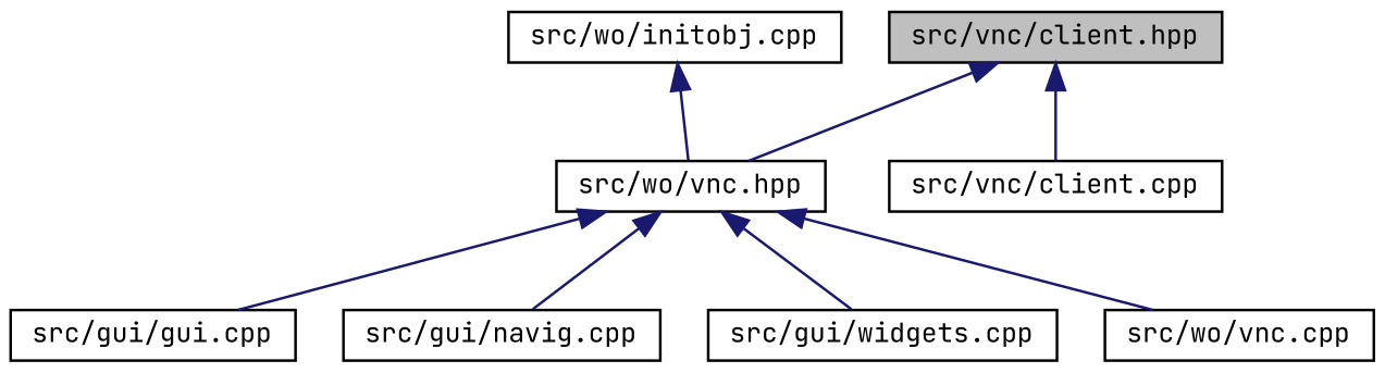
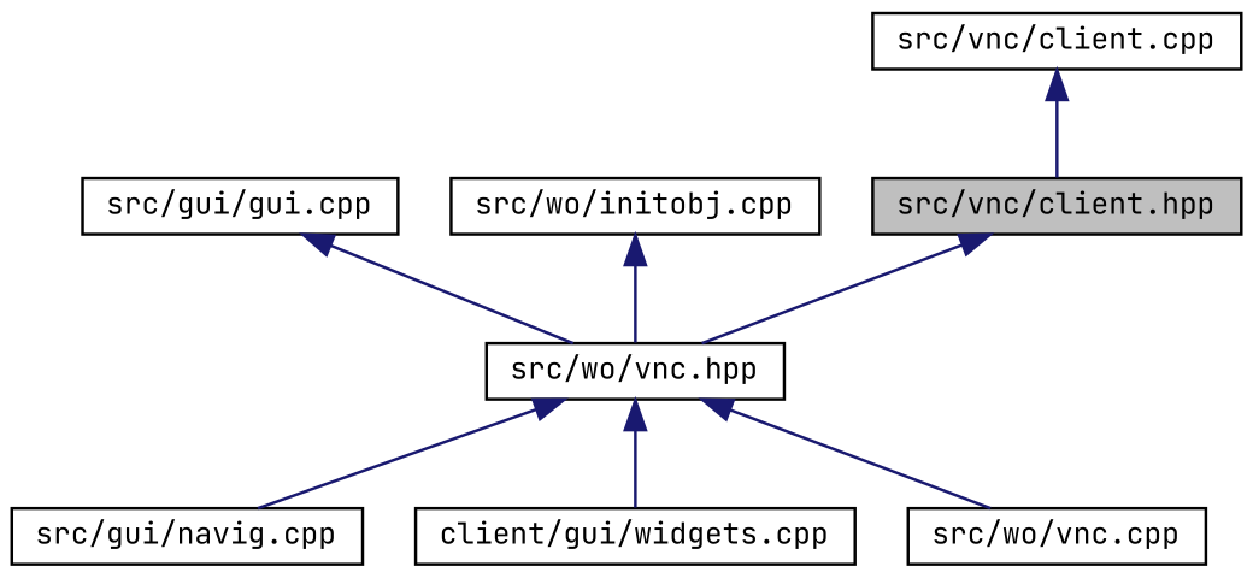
  digraph {
    fontname="JetBrains Mono"
    node [color=black fontname="JetBrains Mono" fontsize=10 shape=record]
    edge [color=midnightblue dir=back fontname="JetBrains Mono" fontsize=10 labelfontname=FreeSans labelfontsize=10 style=solid]
    n1 [fillcolor=grey75 fontcolor=black height=0.2 label="src/vnc/client.hpp" style=filled width=0.4]
    n2 [height=0.2 label="src/wo/vnc.hpp" width=0.4]
    n3 [height=0.2 label="src/vnc/client.cpp" width=0.4]
    n4 [height=0.2 label="src/gui/gui.cpp" width=0.4]
    n5 [height=0.2 label="src/gui/navig.cpp" width=0.4]
-   n6 [height=0.2 label="src/gui/widgets.cpp" width=0.4]
+   n6 [height=0.2 label="client/gui/widgets.cpp" width=0.4]
    n7 [height=0.2 label="src/wo/vnc.cpp" width=0.4]
    n8 [height=0.2 label="src/wo/initobj.cpp" width=0.4]
    n1 -> n2
-   n1 -> n3
-   n2 -> n4
+   n3 -> n1
+   n4 -> n2
    n2 -> n5
    n2 -> n6
    n2 -> n7
    n8 -> n2
  }
